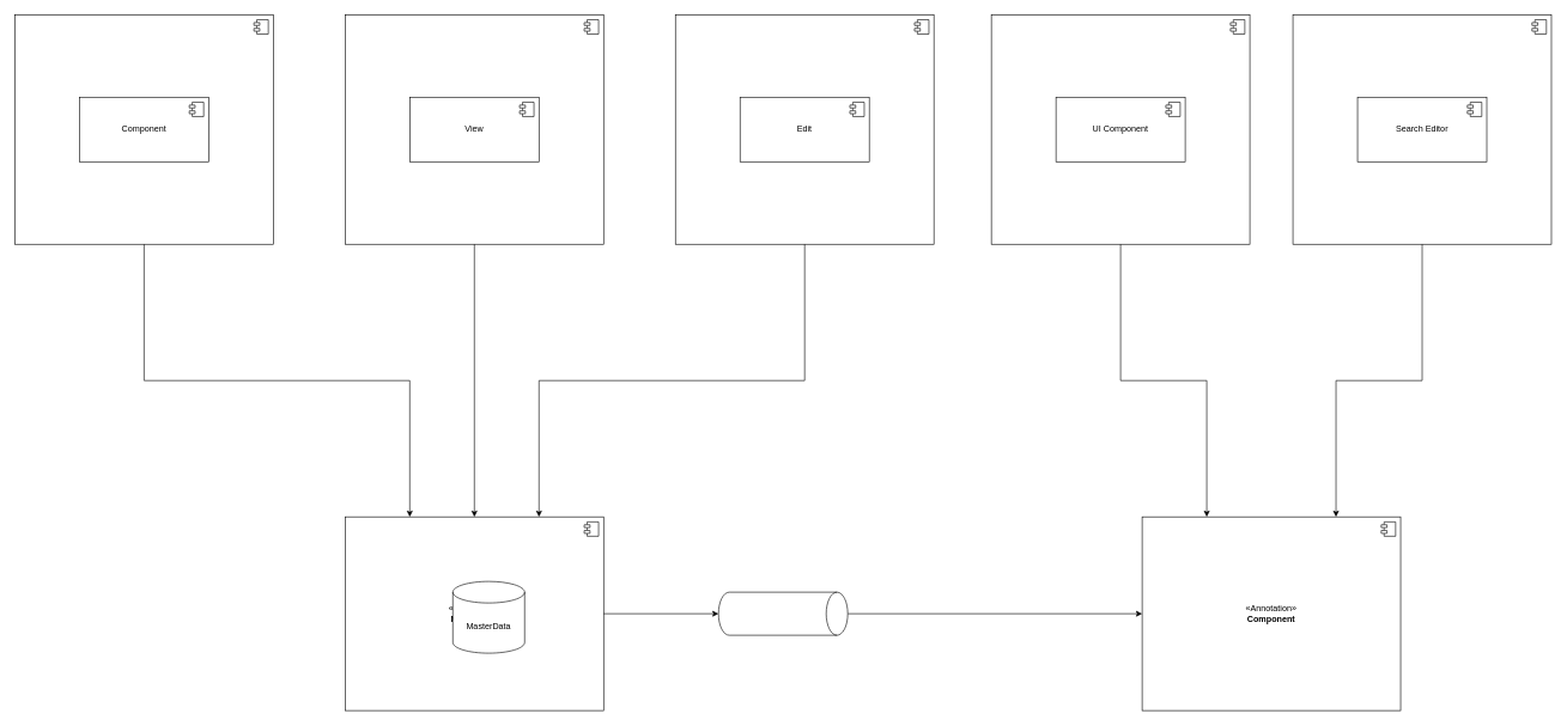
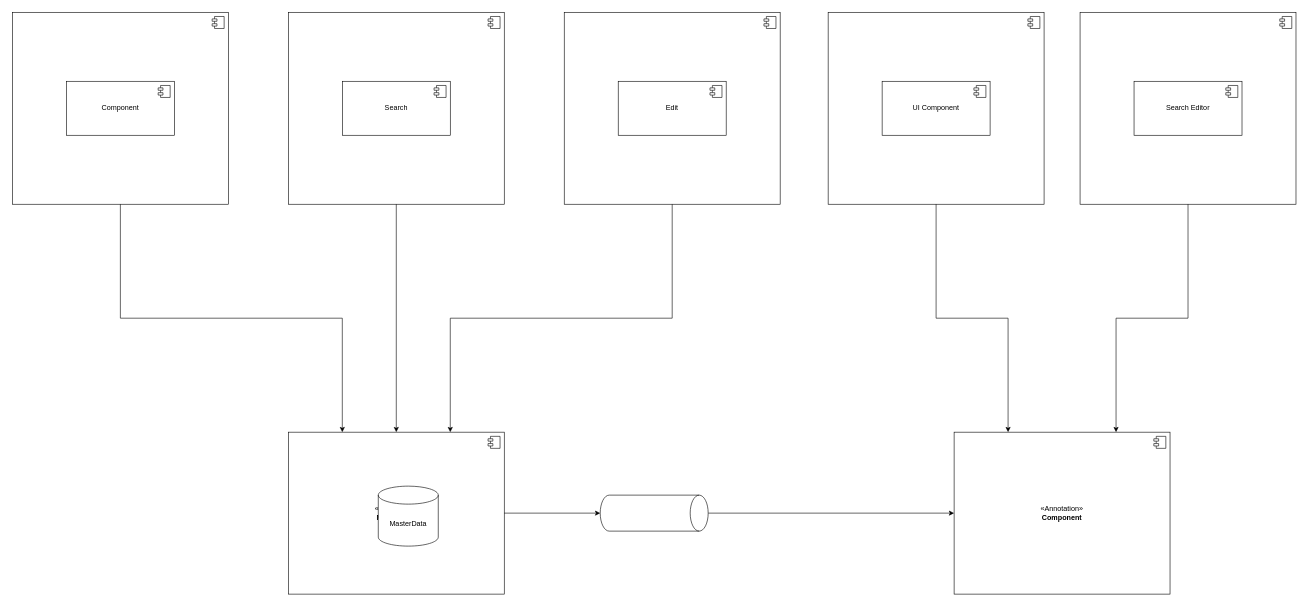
  <mxCell id="0" />
  <mxCell id="1" parent="0" />
  <mxCell id="2" value="" style="group" vertex="1" connectable="0" parent="1"><mxGeometry x="480" y="720" width="360" height="270" as="geometry" /></mxCell>
  <mxCell id="3" value="«Annotation»&lt;br&gt;&lt;b&gt;MasterData&lt;br&gt;&lt;/b&gt;" style="html=1;dropTarget=0;whiteSpace=wrap;" vertex="1" parent="2"><mxGeometry width="360" height="270" as="geometry" /></mxCell>
  <mxCell id="4" value="" style="shape=module;jettyWidth=8;jettyHeight=4;" vertex="1" parent="3"><mxGeometry x="1" width="20" height="20" relative="1" as="geometry"><mxPoint x="-27" y="7" as="offset" /></mxGeometry></mxCell>
  <mxCell id="5" value="MasterData" style="shape=cylinder3;whiteSpace=wrap;html=1;boundedLbl=1;backgroundOutline=1;size=15;" vertex="1" parent="2"><mxGeometry x="150" y="90" width="100" height="100" as="geometry" /></mxCell>
  <mxCell id="6" value="" style="group" vertex="1" connectable="0" parent="1"><mxGeometry x="1590" y="720" width="360" height="270" as="geometry" /></mxCell>
  <mxCell id="7" value="&amp;laquo;Annotation&amp;raquo;&lt;br/&gt;&lt;b&gt;Component&lt;/b&gt;" style="html=1;dropTarget=0;whiteSpace=wrap;" vertex="1" parent="6"><mxGeometry width="360" height="270" as="geometry" /></mxCell>
  <mxCell id="8" value="" style="shape=module;jettyWidth=8;jettyHeight=4;" vertex="1" parent="7"><mxGeometry x="1" width="20" height="20" relative="1" as="geometry"><mxPoint x="-27" y="7" as="offset" /></mxGeometry></mxCell>
  <mxCell id="9" value="" style="group" vertex="1" connectable="0" parent="1"><mxGeometry x="270" y="220" width="550" height="310" as="geometry" /></mxCell>
  <mxCell id="10" value="" style="group" vertex="1" connectable="0" parent="1"><mxGeometry x="480" y="20" width="360" height="320" as="geometry" /></mxCell>
  <mxCell id="11" value="&amp;laquo;Annotation&amp;raquo;&lt;br/&gt;&lt;b&gt;Component&lt;/b&gt;" style="html=1;dropTarget=0;whiteSpace=wrap;" vertex="1" parent="10"><mxGeometry width="360" height="320" as="geometry" /></mxCell>
  <mxCell id="12" value="" style="shape=module;jettyWidth=8;jettyHeight=4;" vertex="1" parent="11"><mxGeometry x="1" width="20" height="20" relative="1" as="geometry"><mxPoint x="-27" y="7" as="offset" /></mxGeometry></mxCell>
- <mxCell id="13" value="View" style="html=1;dropTarget=0;whiteSpace=wrap;" vertex="1" parent="10"><mxGeometry x="90" y="115" width="180" height="90" as="geometry" /></mxCell>
+ <mxCell id="13" value="Search" style="html=1;dropTarget=0;whiteSpace=wrap;" vertex="1" parent="10"><mxGeometry x="90" y="115" width="180" height="90" as="geometry" /></mxCell>
  <mxCell id="14" value="" style="shape=module;jettyWidth=8;jettyHeight=4;" vertex="1" parent="13"><mxGeometry x="1" width="20" height="20" relative="1" as="geometry"><mxPoint x="-27" y="7" as="offset" /></mxGeometry></mxCell>
  <mxCell id="15" value="" style="group" vertex="1" connectable="0" parent="1"><mxGeometry x="940" y="20" width="360" height="320" as="geometry" /></mxCell>
  <mxCell id="16" value="&amp;laquo;Annotation&amp;raquo;&lt;br/&gt;&lt;b&gt;Component&lt;/b&gt;" style="html=1;dropTarget=0;whiteSpace=wrap;" vertex="1" parent="15"><mxGeometry width="360" height="320" as="geometry" /></mxCell>
  <mxCell id="17" value="" style="shape=module;jettyWidth=8;jettyHeight=4;" vertex="1" parent="16"><mxGeometry x="1" width="20" height="20" relative="1" as="geometry"><mxPoint x="-27" y="7" as="offset" /></mxGeometry></mxCell>
  <mxCell id="18" value="Edit" style="html=1;dropTarget=0;whiteSpace=wrap;" vertex="1" parent="15"><mxGeometry x="90" y="115" width="180" height="90" as="geometry" /></mxCell>
  <mxCell id="19" value="" style="shape=module;jettyWidth=8;jettyHeight=4;" vertex="1" parent="18"><mxGeometry x="1" width="20" height="20" relative="1" as="geometry"><mxPoint x="-27" y="7" as="offset" /></mxGeometry></mxCell>
  <mxCell id="20" value="" style="group" vertex="1" connectable="0" parent="1"><mxGeometry x="20" y="20" width="360" height="320" as="geometry" /></mxCell>
  <mxCell id="21" value="&amp;laquo;Annotation&amp;raquo;&lt;br/&gt;&lt;b&gt;Component&lt;/b&gt;" style="html=1;dropTarget=0;whiteSpace=wrap;" vertex="1" parent="20"><mxGeometry width="360" height="320" as="geometry" /></mxCell>
  <mxCell id="22" value="" style="shape=module;jettyWidth=8;jettyHeight=4;" vertex="1" parent="21"><mxGeometry x="1" width="20" height="20" relative="1" as="geometry"><mxPoint x="-27" y="7" as="offset" /></mxGeometry></mxCell>
  <mxCell id="23" value="Component" style="html=1;dropTarget=0;whiteSpace=wrap;" vertex="1" parent="20"><mxGeometry x="90" y="115" width="180" height="90" as="geometry" /></mxCell>
  <mxCell id="24" value="" style="shape=module;jettyWidth=8;jettyHeight=4;" vertex="1" parent="23"><mxGeometry x="1" width="20" height="20" relative="1" as="geometry"><mxPoint x="-27" y="7" as="offset" /></mxGeometry></mxCell>
  <mxCell id="25" style="edgeStyle=orthogonalEdgeStyle;rounded=0;orthogonalLoop=1;jettySize=auto;html=1;exitX=0.5;exitY=0;exitDx=0;exitDy=0;exitPerimeter=0;entryX=0;entryY=0.5;entryDx=0;entryDy=0;" edge="1" parent="1" source="26" target="7"><mxGeometry relative="1" as="geometry"><mxPoint x="1390" y="854.538" as="targetPoint" /></mxGeometry></mxCell>
  <mxCell id="26" value="" style="shape=cylinder3;whiteSpace=wrap;html=1;boundedLbl=1;backgroundOutline=1;size=15;rotation=90;" vertex="1" parent="1"><mxGeometry x="1060" y="765" width="60" height="180" as="geometry" /></mxCell>
  <mxCell id="27" style="edgeStyle=orthogonalEdgeStyle;rounded=0;orthogonalLoop=1;jettySize=auto;html=1;exitX=1;exitY=0.5;exitDx=0;exitDy=0;entryX=0.5;entryY=1;entryDx=0;entryDy=0;entryPerimeter=0;" edge="1" parent="1" source="3" target="26"><mxGeometry relative="1" as="geometry" /></mxCell>
  <mxCell id="28" style="edgeStyle=orthogonalEdgeStyle;rounded=0;orthogonalLoop=1;jettySize=auto;html=1;exitX=0.5;exitY=1;exitDx=0;exitDy=0;entryX=0.25;entryY=0;entryDx=0;entryDy=0;" edge="1" parent="1" source="21" target="3"><mxGeometry relative="1" as="geometry" /></mxCell>
  <mxCell id="29" style="edgeStyle=orthogonalEdgeStyle;rounded=0;orthogonalLoop=1;jettySize=auto;html=1;exitX=0.5;exitY=1;exitDx=0;exitDy=0;entryX=0.5;entryY=0;entryDx=0;entryDy=0;" edge="1" parent="1" source="11" target="3"><mxGeometry relative="1" as="geometry" /></mxCell>
  <mxCell id="30" style="edgeStyle=orthogonalEdgeStyle;rounded=0;orthogonalLoop=1;jettySize=auto;html=1;exitX=0.5;exitY=1;exitDx=0;exitDy=0;entryX=0.75;entryY=0;entryDx=0;entryDy=0;" edge="1" parent="1" source="16" target="3"><mxGeometry relative="1" as="geometry" /></mxCell>
  <mxCell id="31" value="" style="group" vertex="1" connectable="0" parent="1"><mxGeometry x="1380" y="20" width="360" height="320" as="geometry" /></mxCell>
  <mxCell id="32" value="&amp;laquo;Annotation&amp;raquo;&lt;br/&gt;&lt;b&gt;Component&lt;/b&gt;" style="html=1;dropTarget=0;whiteSpace=wrap;" vertex="1" parent="31"><mxGeometry width="360" height="320" as="geometry" /></mxCell>
  <mxCell id="33" value="" style="shape=module;jettyWidth=8;jettyHeight=4;" vertex="1" parent="32"><mxGeometry x="1" width="20" height="20" relative="1" as="geometry"><mxPoint x="-27" y="7" as="offset" /></mxGeometry></mxCell>
  <mxCell id="34" value="UI Component" style="html=1;dropTarget=0;whiteSpace=wrap;" vertex="1" parent="31"><mxGeometry x="90" y="115" width="180" height="90" as="geometry" /></mxCell>
  <mxCell id="35" value="" style="shape=module;jettyWidth=8;jettyHeight=4;" vertex="1" parent="34"><mxGeometry x="1" width="20" height="20" relative="1" as="geometry"><mxPoint x="-27" y="7" as="offset" /></mxGeometry></mxCell>
  <mxCell id="36" style="edgeStyle=orthogonalEdgeStyle;rounded=0;orthogonalLoop=1;jettySize=auto;html=1;exitX=0.5;exitY=1;exitDx=0;exitDy=0;entryX=0.25;entryY=0;entryDx=0;entryDy=0;" edge="1" parent="1" source="32" target="7"><mxGeometry relative="1" as="geometry" /></mxCell>
  <mxCell id="37" value="" style="group" vertex="1" connectable="0" parent="1"><mxGeometry x="1800" y="20" width="360" height="320" as="geometry" /></mxCell>
  <mxCell id="38" value="&amp;laquo;Annotation&amp;raquo;&lt;br/&gt;&lt;b&gt;Component&lt;/b&gt;" style="html=1;dropTarget=0;whiteSpace=wrap;" vertex="1" parent="37"><mxGeometry width="360" height="320" as="geometry" /></mxCell>
  <mxCell id="39" value="" style="shape=module;jettyWidth=8;jettyHeight=4;" vertex="1" parent="38"><mxGeometry x="1" width="20" height="20" relative="1" as="geometry"><mxPoint x="-27" y="7" as="offset" /></mxGeometry></mxCell>
  <mxCell id="40" value="Search Editor" style="html=1;dropTarget=0;whiteSpace=wrap;" vertex="1" parent="37"><mxGeometry x="90" y="115" width="180" height="90" as="geometry" /></mxCell>
  <mxCell id="41" value="" style="shape=module;jettyWidth=8;jettyHeight=4;" vertex="1" parent="40"><mxGeometry x="1" width="20" height="20" relative="1" as="geometry"><mxPoint x="-27" y="7" as="offset" /></mxGeometry></mxCell>
  <mxCell id="42" style="edgeStyle=orthogonalEdgeStyle;rounded=0;orthogonalLoop=1;jettySize=auto;html=1;exitX=0.5;exitY=1;exitDx=0;exitDy=0;entryX=0.75;entryY=0;entryDx=0;entryDy=0;" edge="1" parent="1" source="38" target="7"><mxGeometry relative="1" as="geometry" /></mxCell>
